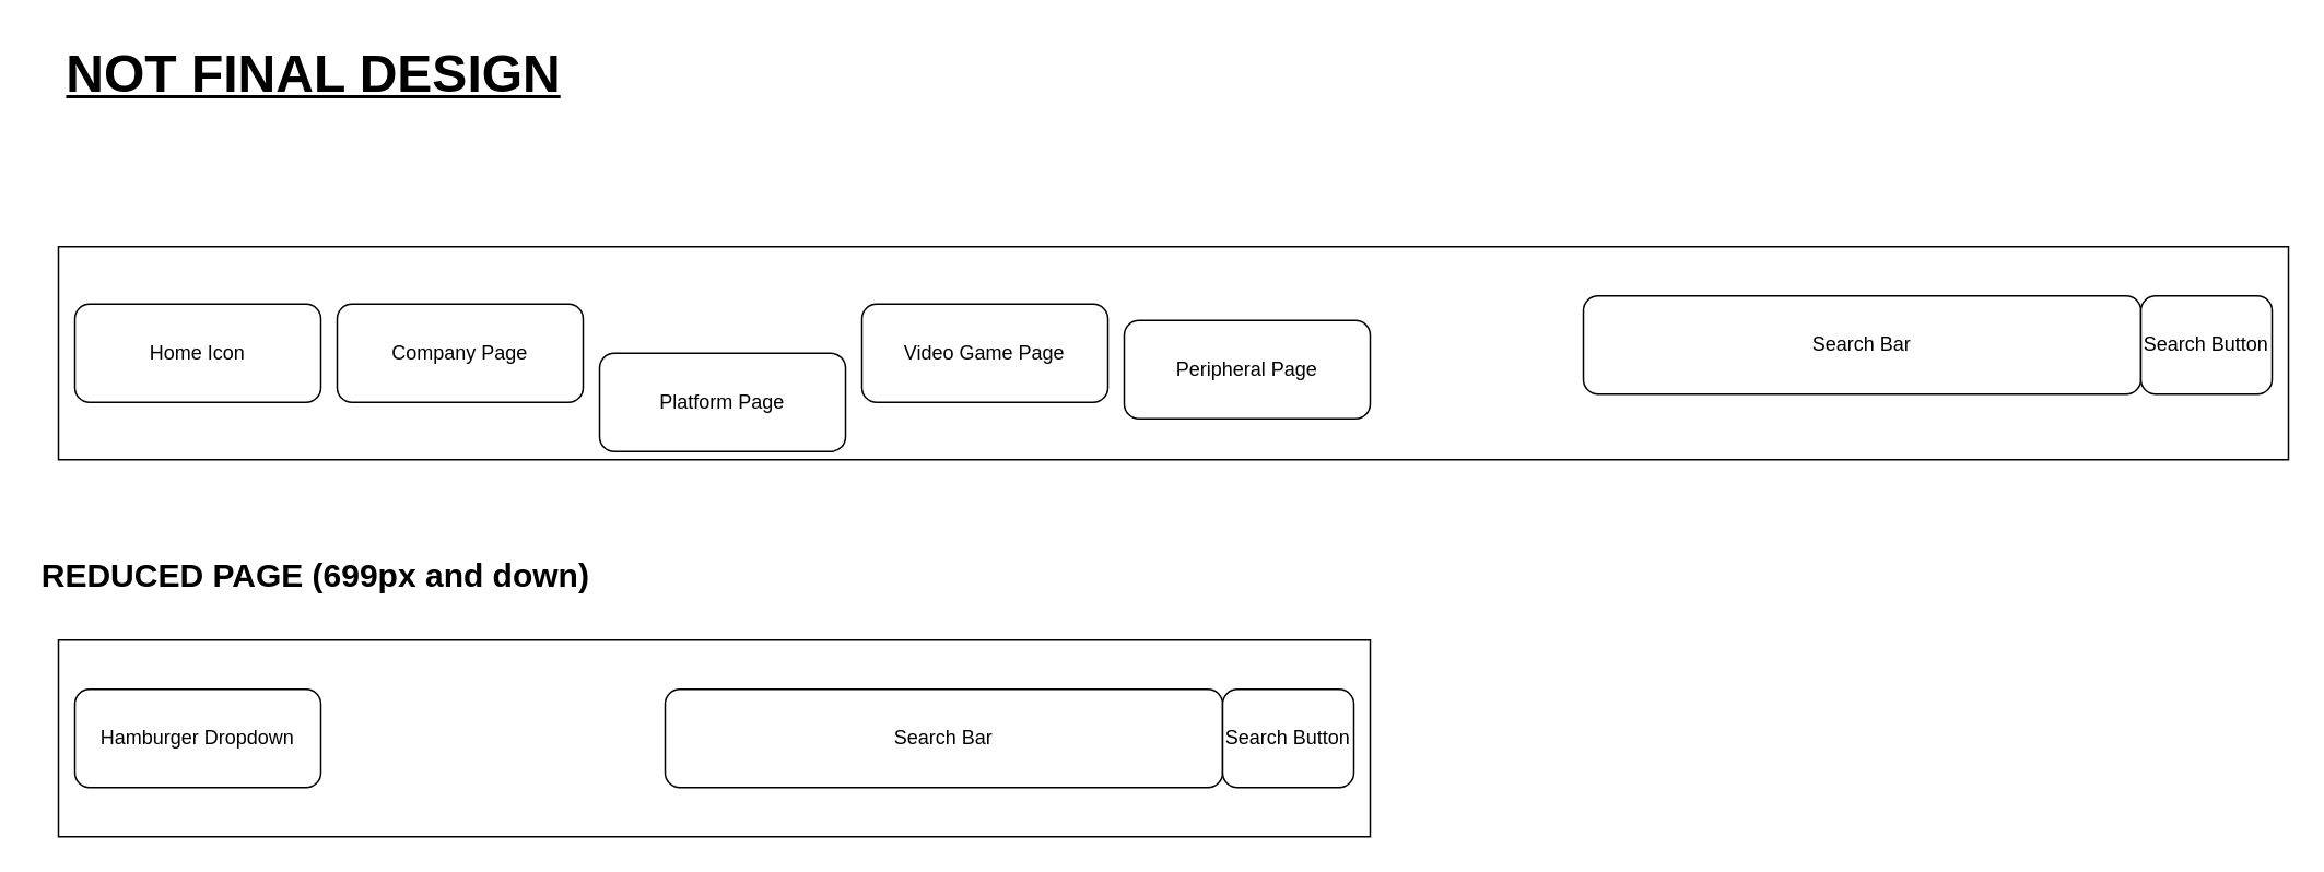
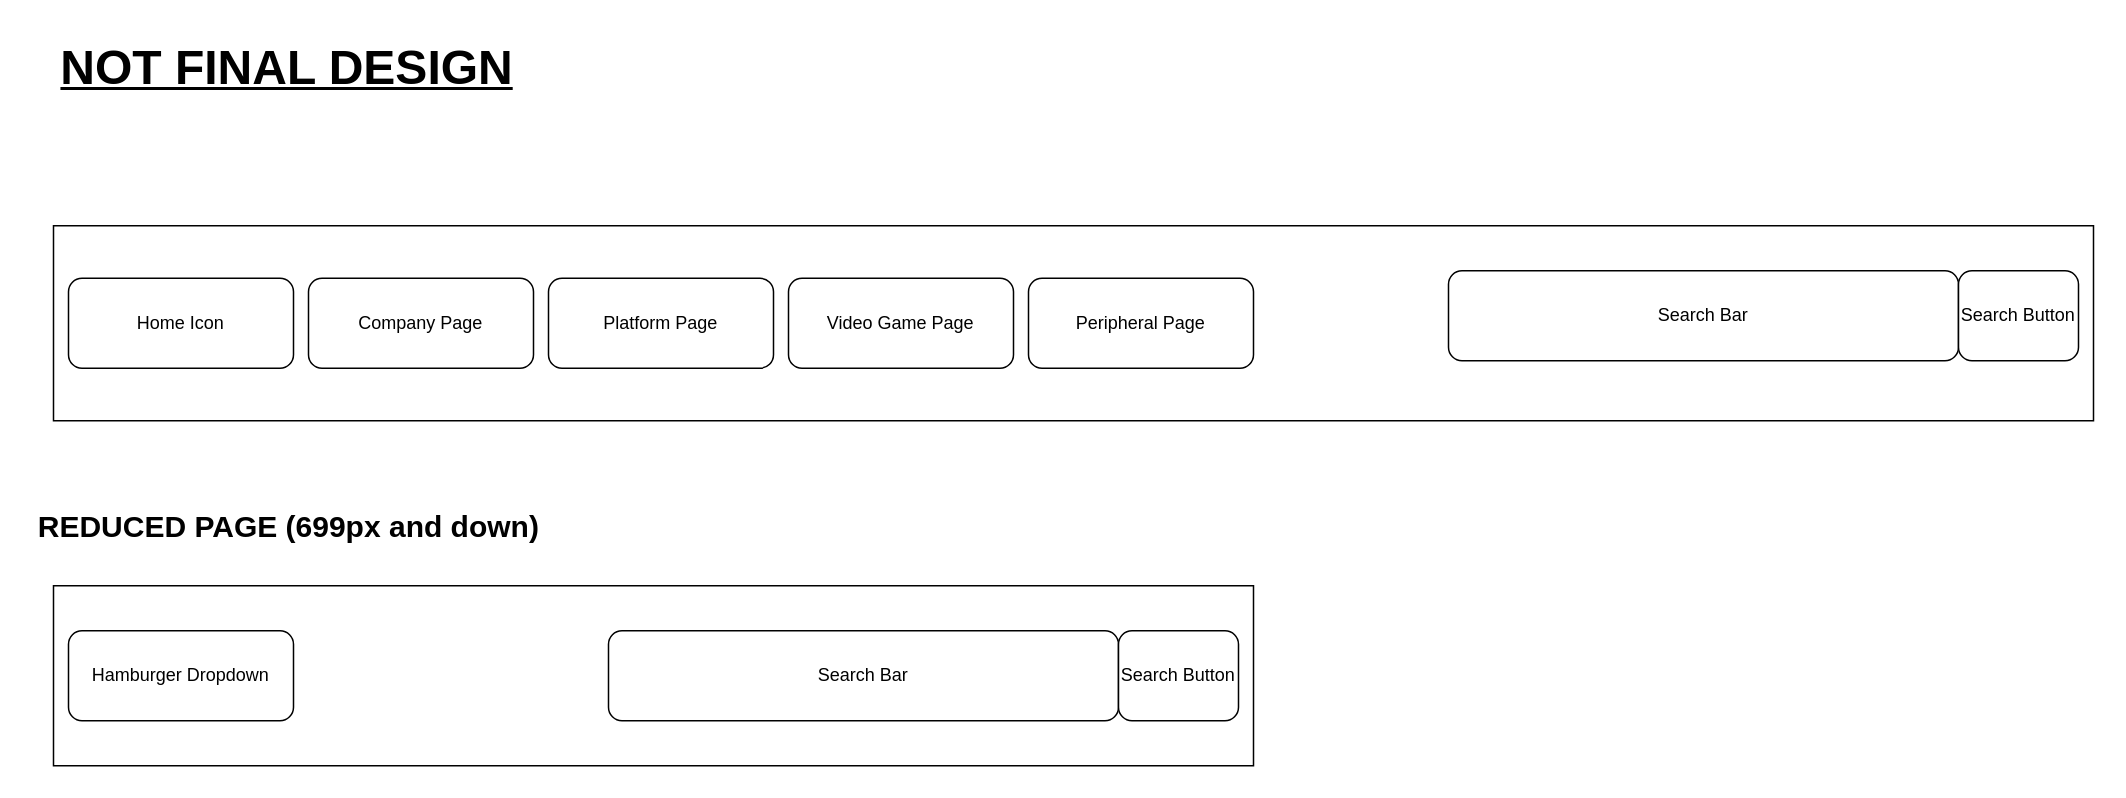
  <mxCell id="0" />
  <mxCell id="1" parent="0" />
  <mxCell id="2" value="" style="rounded=0;whiteSpace=wrap;html=1;" vertex="1" parent="1"><mxGeometry x="35" y="150" width="1360" height="130" as="geometry" /></mxCell>
  <mxCell id="3" value="Home Icon" style="rounded=1;whiteSpace=wrap;html=1;" vertex="1" parent="1"><mxGeometry x="45" y="185" width="150" height="60" as="geometry" /></mxCell>
  <mxCell id="4" value="Company Page" style="rounded=1;whiteSpace=wrap;html=1;" vertex="1" parent="1"><mxGeometry x="205" y="185" width="150" height="60" as="geometry" /></mxCell>
- <mxCell id="5" value="Platform Page" style="rounded=1;whiteSpace=wrap;html=1;" vertex="1" parent="1"><mxGeometry x="365" y="215" width="150" height="60" as="geometry" /></mxCell>
+ <mxCell id="5" value="Platform Page" style="rounded=1;whiteSpace=wrap;html=1;" vertex="1" parent="1"><mxGeometry x="365" y="185" width="150" height="60" as="geometry" /></mxCell>
  <mxCell id="6" value="Video Game Page" style="rounded=1;whiteSpace=wrap;html=1;" vertex="1" parent="1"><mxGeometry x="525" y="185" width="150" height="60" as="geometry" /></mxCell>
- <mxCell id="7" value="Peripheral Page" style="rounded=1;whiteSpace=wrap;html=1;" vertex="1" parent="1"><mxGeometry x="685" y="195" width="150" height="60" as="geometry" /></mxCell>
+ <mxCell id="7" value="Peripheral Page" style="rounded=1;whiteSpace=wrap;html=1;" vertex="1" parent="1"><mxGeometry x="685" y="185" width="150" height="60" as="geometry" /></mxCell>
  <mxCell id="8" value="Search Bar" style="rounded=1;whiteSpace=wrap;html=1;align=center;" vertex="1" parent="1"><mxGeometry x="965" y="180" width="340" height="60" as="geometry" /></mxCell>
  <mxCell id="9" value="Search Button" style="rounded=1;whiteSpace=wrap;html=1;" vertex="1" parent="1"><mxGeometry x="1305" y="180" width="80" height="60" as="geometry" /></mxCell>
  <mxCell id="10" value="" style="rounded=0;whiteSpace=wrap;html=1;" vertex="1" parent="1"><mxGeometry x="35" y="390" width="800" height="120" as="geometry" /></mxCell>
  <mxCell id="11" value="Hamburger Dropdown" style="rounded=1;whiteSpace=wrap;html=1;" vertex="1" parent="1"><mxGeometry x="45" y="420" width="150" height="60" as="geometry" /></mxCell>
  <mxCell id="12" value="Search Bar" style="rounded=1;whiteSpace=wrap;html=1;align=center;" vertex="1" parent="1"><mxGeometry x="405" y="420" width="340" height="60" as="geometry" /></mxCell>
  <mxCell id="13" value="Search Button" style="rounded=1;whiteSpace=wrap;html=1;" vertex="1" parent="1"><mxGeometry x="745" y="420" width="80" height="60" as="geometry" /></mxCell>
  <mxCell id="14" value="&lt;h1&gt;&lt;font style=&quot;font-size: 20px;&quot;&gt;REDUCED PAGE (699px and down)&lt;/font&gt;&lt;/h1&gt;" style="text;html=1;strokeColor=none;fillColor=none;spacing=5;spacingTop=-20;whiteSpace=wrap;overflow=hidden;rounded=0;" vertex="1" parent="1"><mxGeometry x="20" y="330" width="440" height="40" as="geometry" /></mxCell>
  <mxCell id="15" value="&lt;h1&gt;&lt;font style=&quot;font-size: 32px;&quot;&gt;NOT FINAL DESIGN&lt;/font&gt;&lt;/h1&gt;" style="text;html=1;strokeColor=none;fillColor=none;spacing=5;spacingTop=-20;whiteSpace=wrap;overflow=hidden;rounded=0;fontStyle=4" vertex="1" parent="1"><mxGeometry x="35" y="20" width="1360" height="60" as="geometry" /></mxCell>
